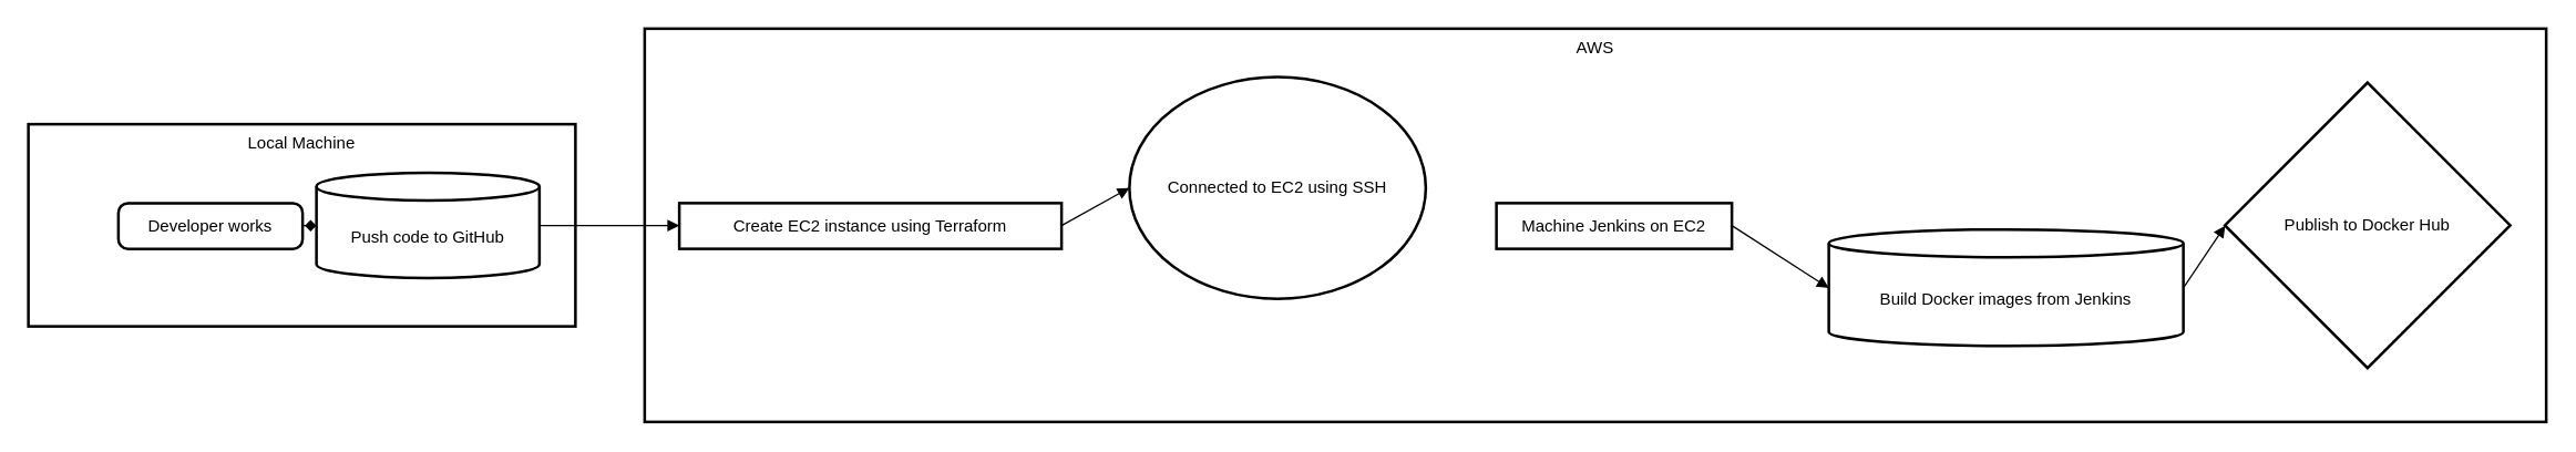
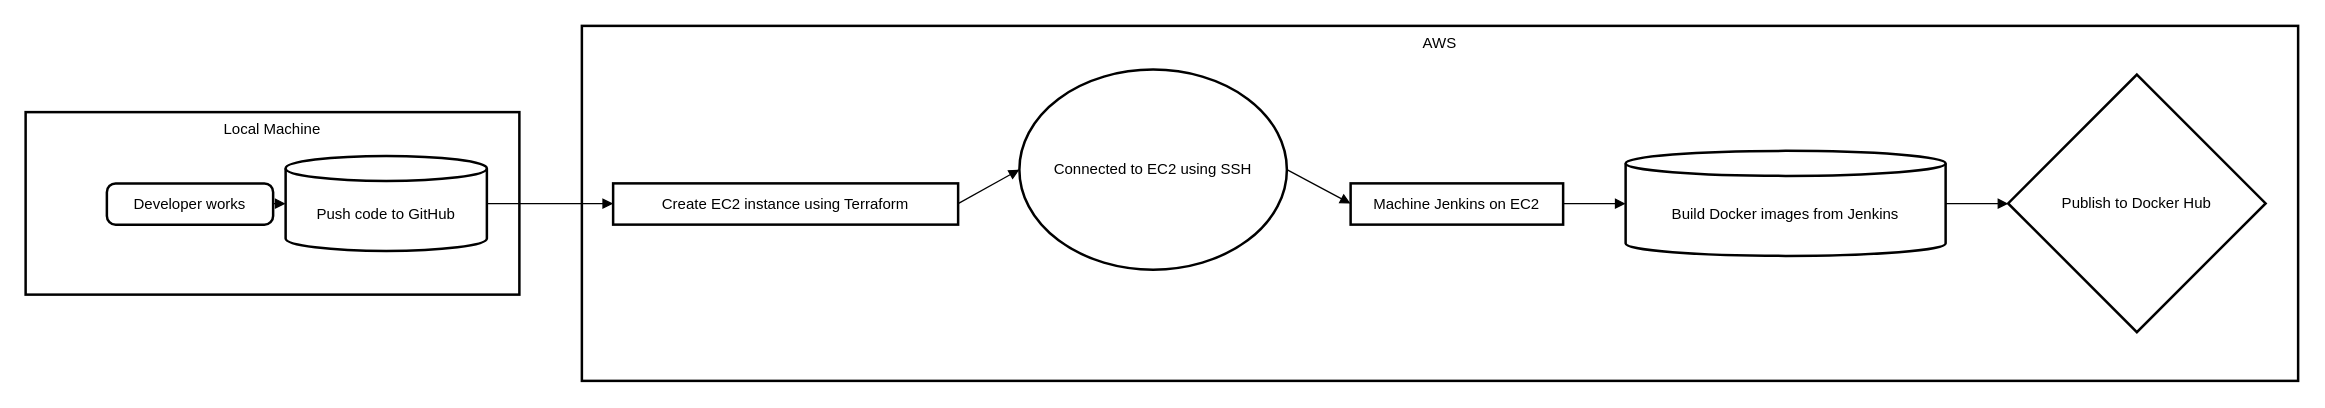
  <mxCell id="0" />
  <mxCell id="1" parent="0" />
  <mxCell id="2" value="AWS" style="whiteSpace=wrap;strokeWidth=2;verticalAlign=top;" vertex="1" parent="1"><mxGeometry x="465" width="1373" height="284" as="geometry" y="20" /></mxCell>
  <mxCell id="3" value="Create EC2 instance using Terraform" style="whiteSpace=wrap;strokeWidth=2;" vertex="1" parent="1"><mxGeometry x="490" y="146" width="276" height="33" as="geometry" /></mxCell>
  <mxCell id="4" value="Connected to EC2 using SSH" style="ellipse;aspect=fixed;strokeWidth=2;whiteSpace=wrap;" vertex="1" parent="1"><mxGeometry x="815" y="55" width="214" height="160" as="geometry" /></mxCell>
  <mxCell id="5" value="Machine Jenkins on EC2" style="whiteSpace=wrap;strokeWidth=2;" vertex="1" parent="1"><mxGeometry x="1080" y="146" width="170" height="33" as="geometry" /></mxCell>
- <mxCell id="6" value="Build Docker images from Jenkins" style="shape=cylinder3;boundedLbl=1;backgroundOutline=1;size=10;strokeWidth=2;whiteSpace=wrap;" vertex="1" parent="1"><mxGeometry x="1320" y="165" width="256" height="84" as="geometry" /></mxCell>
+ <mxCell id="6" value="Build Docker images from Jenkins" style="shape=cylinder3;boundedLbl=1;backgroundOutline=1;size=10;strokeWidth=2;whiteSpace=wrap;" vertex="1" parent="1"><mxGeometry x="1300" y="120" width="256" height="84" as="geometry" /></mxCell>
  <mxCell id="7" value="Publish to Docker Hub" style="rhombus;strokeWidth=2;whiteSpace=wrap;" vertex="1" parent="1"><mxGeometry x="1606" y="59" width="206" height="206" as="geometry" /></mxCell>
  <mxCell id="8" value="Local Machine" style="whiteSpace=wrap;strokeWidth=2;verticalAlign=top;" vertex="1" parent="1"><mxGeometry y="89" width="395" height="146" as="geometry" x="20" /></mxCell>
  <mxCell id="9" value="Developer works" style="rounded=1;absoluteArcSize=1;arcSize=14;whiteSpace=wrap;strokeWidth=2;" vertex="1" parent="1"><mxGeometry x="85" y="146" width="133" height="33" as="geometry" /></mxCell>
  <mxCell id="10" value="Push code to GitHub" style="shape=cylinder3;boundedLbl=1;backgroundOutline=1;size=10;strokeWidth=2;whiteSpace=wrap;" vertex="1" parent="1"><mxGeometry x="228" y="124" width="161" height="76" as="geometry" /></mxCell>
- <mxCell id="11" value="" style="curved=1;startArrow=none;endArrow=diamond;exitX=1.003;exitY=0.491;entryX=0.002;entryY=0.503;" edge="1" parent="1" source="9" target="10"><mxGeometry relative="1" as="geometry"><Array as="points" /></mxGeometry></mxCell>
+ <mxCell id="11" value="" style="curved=1;startArrow=none;endArrow=block;exitX=1.003;exitY=0.491;entryX=0.002;entryY=0.503;" edge="1" parent="1" source="9" target="10"><mxGeometry relative="1" as="geometry"><Array as="points" /></mxGeometry></mxCell>
  <mxCell id="12" value="" style="curved=1;startArrow=none;endArrow=block;exitX=1.004;exitY=0.503;entryX=-0.001;entryY=0.491;" edge="1" parent="1" source="10" target="3"><mxGeometry relative="1" as="geometry"><Array as="points" /></mxGeometry></mxCell>
  <mxCell id="13" value="" style="curved=1;startArrow=none;endArrow=block;exitX=0.998;exitY=0.491;entryX=0.002;entryY=0.501;" edge="1" parent="1" source="3" target="4"><mxGeometry relative="1" as="geometry"><Array as="points" /></mxGeometry></mxCell>
+ <mxCell id="14" value="" style="curved=1;startArrow=none;endArrow=block;exitX=1.004;exitY=0.501;entryX=-0.0;entryY=0.491;" edge="1" parent="1" source="4" target="5"><mxGeometry relative="1" as="geometry"><Array as="points" /></mxGeometry></mxCell>
  <mxCell id="15" value="" style="curved=1;startArrow=none;endArrow=block;exitX=1.0;exitY=0.491;entryX=0.0;entryY=0.503;" edge="1" parent="1" source="5" target="6"><mxGeometry relative="1" as="geometry"><Array as="points" /></mxGeometry></mxCell>
  <mxCell id="16" value="" style="curved=1;startArrow=none;endArrow=block;exitX=1.0;exitY=0.503;entryX=0.0;entryY=0.501;" edge="1" parent="1" source="6" target="7"><mxGeometry relative="1" as="geometry"><Array as="points" /></mxGeometry></mxCell>
